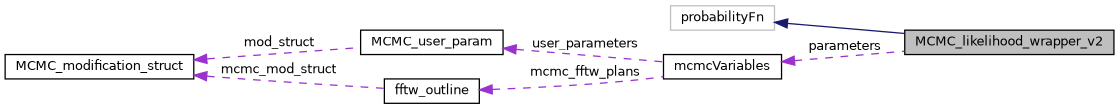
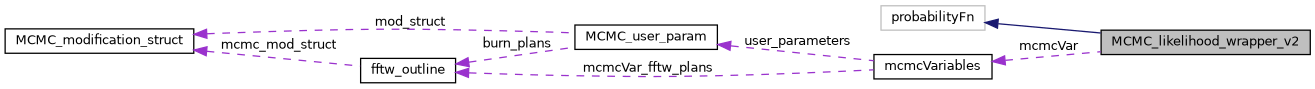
  digraph {
    rankdir=LR
    node [color=black fillcolor=white fontname=Helvetica fontsize=10 shape=record style=filled]
    edge [color=darkorchid3 dir=back fontname=Helvetica fontsize=10 labelfontname=Helvetica labelfontsize=10 style=dashed]
    n1 [fillcolor=grey75 fontcolor=black height=0.2 label=MCMC_likelihood_wrapper_v2 width=0.4]
    n2 [color=grey75 height=0.2 label=probabilityFn width=0.4]
    n3 [height=0.2 label=mcmcVariables width=0.4]
    n4 [height=0.2 label=MCMC_user_param width=0.4]
    n5 [height=0.2 label=fftw_outline width=0.4]
    n6 [height=0.2 label=MCMC_modification_struct width=0.4]
    n2 -> n1 [color=midnightblue style=solid]
-   n3 -> n1 [label=" parameters"]
+   n3 -> n1 [label=" mcmcVar"]
    n4 -> n3 [label=" user_parameters"]
-   n5 -> n3 [label=" mcmc_fftw_plans"]
+   n5 -> n3 [label=" mcmcVar_fftw_plans"]
+   n5 -> n4 [label=" burn_plans"]
    n6 -> n4 [label=" mod_struct"]
    n6 -> n5 [label=" mcmc_mod_struct"]
  }
